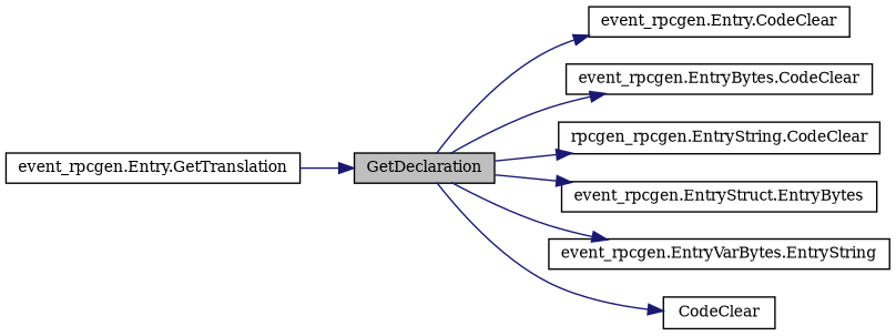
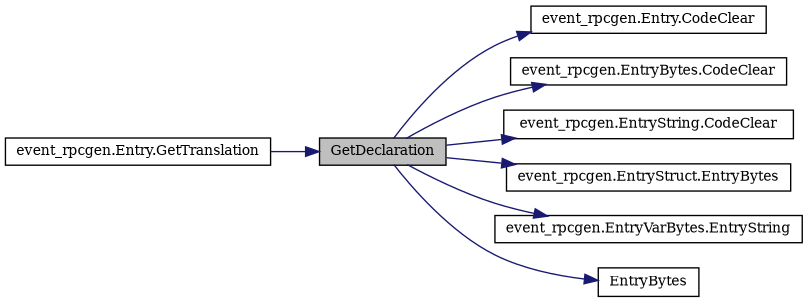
  digraph {
    fontname="DejaVu Serif"
    rankdir=LR
    node [color=black fillcolor=white fontname="DejaVu Serif" fontsize=10 shape=record style=filled]
    edge [color=midnightblue fontname="DejaVu Serif" fontsize=10 labelfontname=Helvetica labelfontsize=10 style=solid]
    n1 [fillcolor=grey75 fontcolor=black height=0.2 label=GetDeclaration width=0.4]
    n2 [height=0.2 label="event_rpcgen.Entry.CodeClear" width=0.4]
    n3 [height=0.2 label="event_rpcgen.EntryBytes.CodeClear" width=0.4]
-   n4 [height=0.2 label="rpcgen_rpcgen.EntryString.CodeClear" width=0.4]
+   n4 [height=0.2 label="event_rpcgen.EntryString.CodeClear" width=0.4]
    n5 [height=0.2 label="event_rpcgen.EntryStruct.EntryBytes" width=0.4]
    n6 [height=0.2 label="event_rpcgen.EntryVarBytes.EntryString" width=0.4]
-   n7 [height=0.2 label=CodeClear width=0.4]
+   n7 [height=0.2 label=EntryBytes width=0.4]
    n8 [height=0.2 label="event_rpcgen.Entry.GetTranslation" width=0.4]
    n1 -> n2
    n1 -> n3
    n1 -> n4
    n1 -> n5
    n1 -> n6
    n1 -> n7
    n8 -> n1
  }
